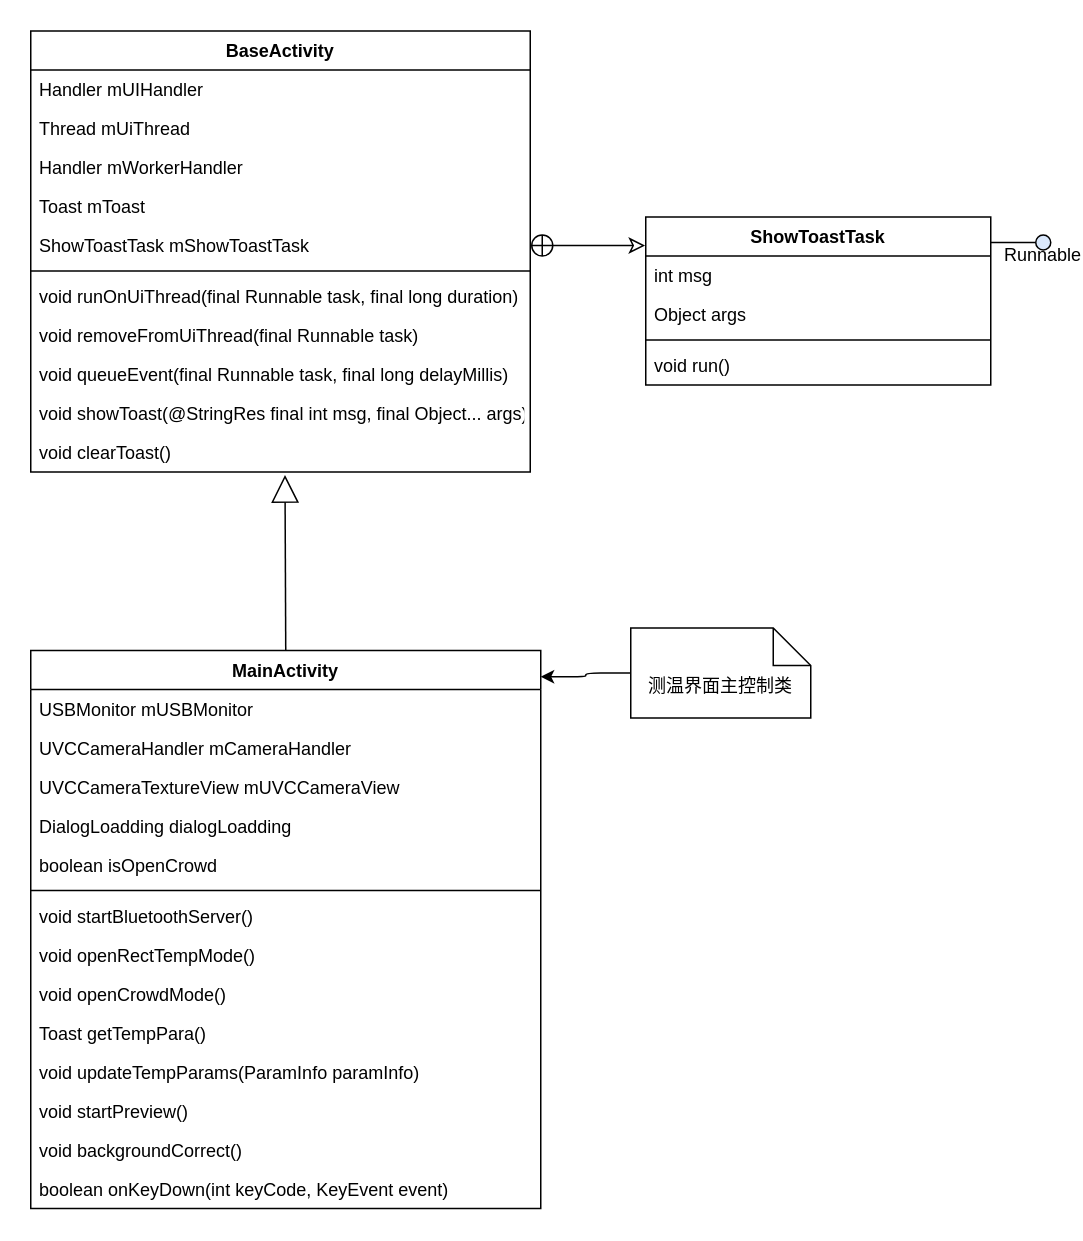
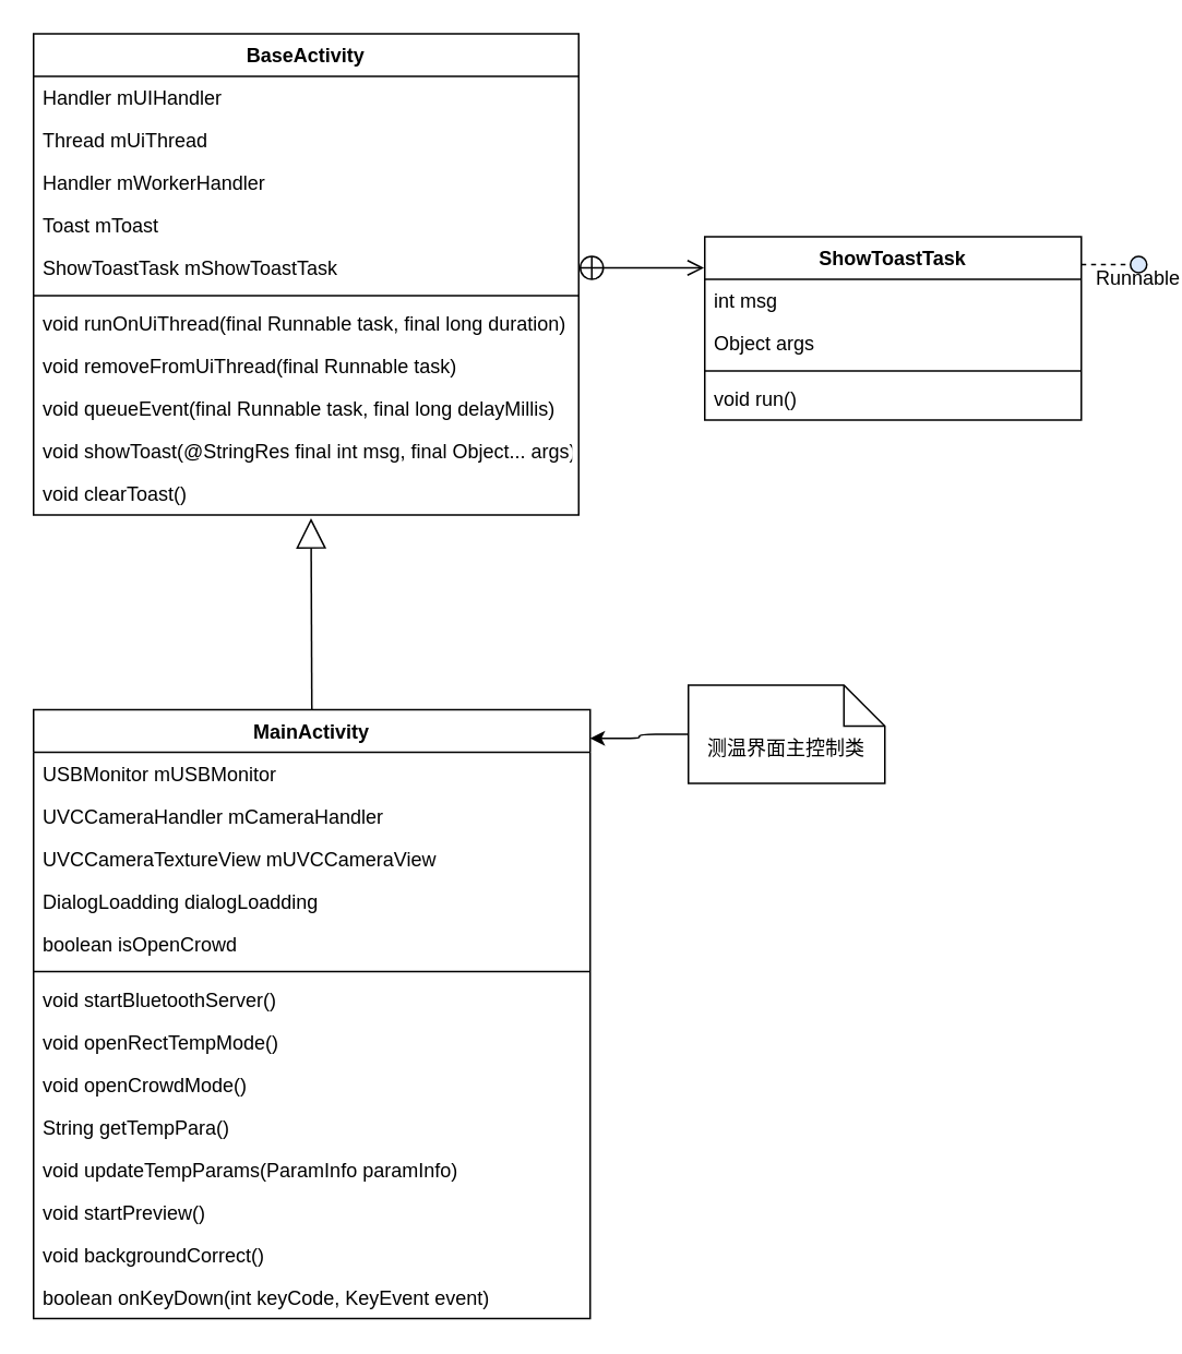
  <mxCell id="0" />
  <mxCell id="1" parent="0" />
  <mxCell id="2" value="MainActivity" style="swimlane;fontStyle=1;align=center;verticalAlign=top;childLayout=stackLayout;horizontal=1;startSize=26;horizontalStack=0;resizeParent=1;resizeParentMax=0;resizeLast=0;collapsible=1;marginBottom=0;" vertex="1" parent="1"><mxGeometry x="20" y="433" width="340" height="372" as="geometry" /></mxCell>
  <mxCell id="3" value="USBMonitor mUSBMonitor" style="text;strokeColor=none;fillColor=none;align=left;verticalAlign=top;spacingLeft=4;spacingRight=4;overflow=hidden;rotatable=0;points=[[0,0.5],[1,0.5]];portConstraint=eastwest;" vertex="1" parent="2"><mxGeometry y="26" width="340" height="26" as="geometry" /></mxCell>
  <mxCell id="4" value="UVCCameraHandler mCameraHandler" style="text;strokeColor=none;fillColor=none;align=left;verticalAlign=top;spacingLeft=4;spacingRight=4;overflow=hidden;rotatable=0;points=[[0,0.5],[1,0.5]];portConstraint=eastwest;" vertex="1" parent="2"><mxGeometry y="52" width="340" height="26" as="geometry" /></mxCell>
  <mxCell id="5" value="UVCCameraTextureView mUVCCameraView" style="text;strokeColor=none;fillColor=none;align=left;verticalAlign=top;spacingLeft=4;spacingRight=4;overflow=hidden;rotatable=0;points=[[0,0.5],[1,0.5]];portConstraint=eastwest;" vertex="1" parent="2"><mxGeometry y="78" width="340" height="26" as="geometry" /></mxCell>
  <mxCell id="6" value="DialogLoadding dialogLoadding" style="text;strokeColor=none;fillColor=none;align=left;verticalAlign=top;spacingLeft=4;spacingRight=4;overflow=hidden;rotatable=0;points=[[0,0.5],[1,0.5]];portConstraint=eastwest;" vertex="1" parent="2"><mxGeometry y="104" width="340" height="26" as="geometry" /></mxCell>
  <mxCell id="7" value="boolean isOpenCrowd" style="text;strokeColor=none;fillColor=none;align=left;verticalAlign=top;spacingLeft=4;spacingRight=4;overflow=hidden;rotatable=0;points=[[0,0.5],[1,0.5]];portConstraint=eastwest;" vertex="1" parent="2"><mxGeometry y="130" width="340" height="26" as="geometry" /></mxCell>
  <mxCell id="8" value="" style="line;strokeWidth=1;fillColor=none;align=left;verticalAlign=middle;spacingTop=-1;spacingLeft=3;spacingRight=3;rotatable=0;labelPosition=right;points=[];portConstraint=eastwest;" vertex="1" parent="2"><mxGeometry y="156" width="340" height="8" as="geometry" /></mxCell>
  <mxCell id="9" value="void startBluetoothServer()" style="text;strokeColor=none;fillColor=none;align=left;verticalAlign=top;spacingLeft=4;spacingRight=4;overflow=hidden;rotatable=0;points=[[0,0.5],[1,0.5]];portConstraint=eastwest;" vertex="1" parent="2"><mxGeometry y="164" width="340" height="26" as="geometry" /></mxCell>
  <mxCell id="10" value="void openRectTempMode()" style="text;strokeColor=none;fillColor=none;align=left;verticalAlign=top;spacingLeft=4;spacingRight=4;overflow=hidden;rotatable=0;points=[[0,0.5],[1,0.5]];portConstraint=eastwest;" vertex="1" parent="2"><mxGeometry y="190" width="340" height="26" as="geometry" /></mxCell>
  <mxCell id="11" value="void openCrowdMode()" style="text;strokeColor=none;fillColor=none;align=left;verticalAlign=top;spacingLeft=4;spacingRight=4;overflow=hidden;rotatable=0;points=[[0,0.5],[1,0.5]];portConstraint=eastwest;" vertex="1" parent="2"><mxGeometry y="216" width="340" height="26" as="geometry" /></mxCell>
- <mxCell id="12" value="Toast getTempPara()" style="text;strokeColor=none;fillColor=none;align=left;verticalAlign=top;spacingLeft=4;spacingRight=4;overflow=hidden;rotatable=0;points=[[0,0.5],[1,0.5]];portConstraint=eastwest;" vertex="1" parent="2"><mxGeometry y="242" width="340" height="26" as="geometry" /></mxCell>
+ <mxCell id="12" value="String getTempPara()" style="text;strokeColor=none;fillColor=none;align=left;verticalAlign=top;spacingLeft=4;spacingRight=4;overflow=hidden;rotatable=0;points=[[0,0.5],[1,0.5]];portConstraint=eastwest;" vertex="1" parent="2"><mxGeometry y="242" width="340" height="26" as="geometry" /></mxCell>
  <mxCell id="13" value="void updateTempParams(ParamInfo paramInfo)" style="text;strokeColor=none;fillColor=none;align=left;verticalAlign=top;spacingLeft=4;spacingRight=4;overflow=hidden;rotatable=0;points=[[0,0.5],[1,0.5]];portConstraint=eastwest;" vertex="1" parent="2"><mxGeometry y="268" width="340" height="26" as="geometry" /></mxCell>
  <mxCell id="14" value="void startPreview()" style="text;strokeColor=none;fillColor=none;align=left;verticalAlign=top;spacingLeft=4;spacingRight=4;overflow=hidden;rotatable=0;points=[[0,0.5],[1,0.5]];portConstraint=eastwest;" vertex="1" parent="2"><mxGeometry y="294" width="340" height="26" as="geometry" /></mxCell>
  <mxCell id="15" value="void backgroundCorrect()" style="text;strokeColor=none;fillColor=none;align=left;verticalAlign=top;spacingLeft=4;spacingRight=4;overflow=hidden;rotatable=0;points=[[0,0.5],[1,0.5]];portConstraint=eastwest;" vertex="1" parent="2"><mxGeometry y="320" width="340" height="26" as="geometry" /></mxCell>
  <mxCell id="16" value="boolean onKeyDown(int keyCode, KeyEvent event)" style="text;strokeColor=none;fillColor=none;align=left;verticalAlign=top;spacingLeft=4;spacingRight=4;overflow=hidden;rotatable=0;points=[[0,0.5],[1,0.5]];portConstraint=eastwest;" vertex="1" parent="2"><mxGeometry y="346" width="340" height="26" as="geometry" /></mxCell>
  <mxCell id="17" value="BaseActivity" style="swimlane;fontStyle=1;align=center;verticalAlign=top;childLayout=stackLayout;horizontal=1;startSize=26;horizontalStack=0;resizeParent=1;resizeParentMax=0;resizeLast=0;collapsible=1;marginBottom=0;" vertex="1" parent="1"><mxGeometry x="20" y="20" width="333" height="294" as="geometry" /></mxCell>
  <mxCell id="18" value="Handler mUIHandler" style="text;strokeColor=none;fillColor=none;align=left;verticalAlign=top;spacingLeft=4;spacingRight=4;overflow=hidden;rotatable=0;points=[[0,0.5],[1,0.5]];portConstraint=eastwest;" vertex="1" parent="17"><mxGeometry y="26" width="333" height="26" as="geometry" /></mxCell>
  <mxCell id="19" value="Thread mUiThread" style="text;strokeColor=none;fillColor=none;align=left;verticalAlign=top;spacingLeft=4;spacingRight=4;overflow=hidden;rotatable=0;points=[[0,0.5],[1,0.5]];portConstraint=eastwest;" vertex="1" parent="17"><mxGeometry y="52" width="333" height="26" as="geometry" /></mxCell>
  <mxCell id="20" value="Handler mWorkerHandler" style="text;strokeColor=none;fillColor=none;align=left;verticalAlign=top;spacingLeft=4;spacingRight=4;overflow=hidden;rotatable=0;points=[[0,0.5],[1,0.5]];portConstraint=eastwest;" vertex="1" parent="17"><mxGeometry y="78" width="333" height="26" as="geometry" /></mxCell>
  <mxCell id="21" value="Toast mToast" style="text;strokeColor=none;fillColor=none;align=left;verticalAlign=top;spacingLeft=4;spacingRight=4;overflow=hidden;rotatable=0;points=[[0,0.5],[1,0.5]];portConstraint=eastwest;" vertex="1" parent="17"><mxGeometry y="104" width="333" height="26" as="geometry" /></mxCell>
  <mxCell id="22" value="ShowToastTask mShowToastTask" style="text;strokeColor=none;fillColor=none;align=left;verticalAlign=top;spacingLeft=4;spacingRight=4;overflow=hidden;rotatable=0;points=[[0,0.5],[1,0.5]];portConstraint=eastwest;" vertex="1" parent="17"><mxGeometry y="130" width="333" height="26" as="geometry" /></mxCell>
  <mxCell id="23" value="" style="line;strokeWidth=1;fillColor=none;align=left;verticalAlign=middle;spacingTop=-1;spacingLeft=3;spacingRight=3;rotatable=0;labelPosition=right;points=[];portConstraint=eastwest;" vertex="1" parent="17"><mxGeometry y="156" width="333" height="8" as="geometry" /></mxCell>
  <mxCell id="24" value="void runOnUiThread(final Runnable task, final long duration)" style="text;strokeColor=none;fillColor=none;align=left;verticalAlign=top;spacingLeft=4;spacingRight=4;overflow=hidden;rotatable=0;points=[[0,0.5],[1,0.5]];portConstraint=eastwest;" vertex="1" parent="17"><mxGeometry y="164" width="333" height="26" as="geometry" /></mxCell>
  <mxCell id="25" value="void removeFromUiThread(final Runnable task)" style="text;strokeColor=none;fillColor=none;align=left;verticalAlign=top;spacingLeft=4;spacingRight=4;overflow=hidden;rotatable=0;points=[[0,0.5],[1,0.5]];portConstraint=eastwest;" vertex="1" parent="17"><mxGeometry y="190" width="333" height="26" as="geometry" /></mxCell>
  <mxCell id="26" value="void queueEvent(final Runnable task, final long delayMillis)" style="text;strokeColor=none;fillColor=none;align=left;verticalAlign=top;spacingLeft=4;spacingRight=4;overflow=hidden;rotatable=0;points=[[0,0.5],[1,0.5]];portConstraint=eastwest;" vertex="1" parent="17"><mxGeometry y="216" width="333" height="26" as="geometry" /></mxCell>
  <mxCell id="27" value="void showToast(@StringRes final int msg, final Object... args)" style="text;strokeColor=none;fillColor=none;align=left;verticalAlign=top;spacingLeft=4;spacingRight=4;overflow=hidden;rotatable=0;points=[[0,0.5],[1,0.5]];portConstraint=eastwest;" vertex="1" parent="17"><mxGeometry y="242" width="333" height="26" as="geometry" /></mxCell>
  <mxCell id="28" value="void clearToast()" style="text;strokeColor=none;fillColor=none;align=left;verticalAlign=top;spacingLeft=4;spacingRight=4;overflow=hidden;rotatable=0;points=[[0,0.5],[1,0.5]];portConstraint=eastwest;" vertex="1" parent="17"><mxGeometry y="268" width="333" height="26" as="geometry" /></mxCell>
  <mxCell id="29" value="ShowToastTask" style="swimlane;fontStyle=1;align=center;verticalAlign=top;childLayout=stackLayout;horizontal=1;startSize=26;horizontalStack=0;resizeParent=1;resizeParentMax=0;resizeLast=0;collapsible=1;marginBottom=0;" vertex="1" parent="1"><mxGeometry x="430" y="144" width="230" height="112" as="geometry" /></mxCell>
  <mxCell id="30" value="int msg" style="text;strokeColor=none;fillColor=none;align=left;verticalAlign=top;spacingLeft=4;spacingRight=4;overflow=hidden;rotatable=0;points=[[0,0.5],[1,0.5]];portConstraint=eastwest;" vertex="1" parent="29"><mxGeometry y="26" width="230" height="26" as="geometry" /></mxCell>
  <mxCell id="31" value="Object args" style="text;strokeColor=none;fillColor=none;align=left;verticalAlign=top;spacingLeft=4;spacingRight=4;overflow=hidden;rotatable=0;points=[[0,0.5],[1,0.5]];portConstraint=eastwest;" vertex="1" parent="29"><mxGeometry y="52" width="230" height="26" as="geometry" /></mxCell>
  <mxCell id="32" value="" style="line;strokeWidth=1;fillColor=none;align=left;verticalAlign=middle;spacingTop=-1;spacingLeft=3;spacingRight=3;rotatable=0;labelPosition=right;points=[];portConstraint=eastwest;" vertex="1" parent="29"><mxGeometry y="78" width="230" height="8" as="geometry" /></mxCell>
  <mxCell id="33" value="void run()" style="text;strokeColor=none;fillColor=none;align=left;verticalAlign=top;spacingLeft=4;spacingRight=4;overflow=hidden;rotatable=0;points=[[0,0.5],[1,0.5]];portConstraint=eastwest;" vertex="1" parent="29"><mxGeometry y="86" width="230" height="26" as="geometry" /></mxCell>
- <mxCell id="34" value="" style="endArrow=classic;startArrow=circlePlus;endFill=0;startFill=0;endSize=8;html=1;exitX=1;exitY=0.5;exitDx=0;exitDy=0;entryX=-0.002;entryY=0.17;entryDx=0;entryDy=0;entryPerimeter=0;" edge="1" parent="1" source="22" target="29"><mxGeometry width="160" relative="1" as="geometry"><mxPoint x="390" y="123" as="sourcePoint" /><mxPoint x="550" y="123" as="targetPoint" /></mxGeometry></mxCell>
- <mxCell id="35" value="" style="rounded=0;orthogonalLoop=1;jettySize=auto;html=1;endArrow=none;endFill=0;exitX=1;exitY=0.152;exitDx=0;exitDy=0;exitPerimeter=0;" edge="1" parent="1" source="29" target="36"><mxGeometry relative="1" as="geometry"><mxPoint x="660" y="134" as="sourcePoint" /></mxGeometry></mxCell>
+ <mxCell id="34" value="" style="endArrow=open;startArrow=circlePlus;endFill=0;startFill=0;endSize=8;html=1;exitX=1;exitY=0.5;exitDx=0;exitDy=0;entryX=-0.002;entryY=0.17;entryDx=0;entryDy=0;entryPerimeter=0;" edge="1" parent="1" source="22" target="29"><mxGeometry width="160" relative="1" as="geometry"><mxPoint x="390" y="123" as="sourcePoint" /><mxPoint x="550" y="123" as="targetPoint" /></mxGeometry></mxCell>
+ <mxCell id="35" value="" style="rounded=0;orthogonalLoop=1;jettySize=auto;html=1;endArrow=none;endFill=0;exitX=1;exitY=0.152;exitDx=0;exitDy=0;exitPerimeter=0;dashed=1;" edge="1" parent="1" source="29" target="36"><mxGeometry relative="1" as="geometry"><mxPoint x="660" y="134" as="sourcePoint" /></mxGeometry></mxCell>
  <mxCell id="36" value="Runnable" style="ellipse;whiteSpace=wrap;html=1;fontFamily=Helvetica;fontSize=12;fontColor=#000000;align=center;strokeColor=#000000;fillColor=#dae8fc;points=[];aspect=fixed;resizable=0;rounded=0;sketch=0;verticalAlign=top;" vertex="1" parent="1"><mxGeometry x="690" y="156" width="10" height="10" as="geometry" /></mxCell>
  <mxCell id="37" value="" style="endArrow=block;endSize=16;endFill=0;html=1;entryX=0.509;entryY=1.077;entryDx=0;entryDy=0;entryPerimeter=0;exitX=0.5;exitY=0;exitDx=0;exitDy=0;" edge="1" parent="1" source="2" target="28"><mxGeometry width="160" relative="1" as="geometry"><mxPoint x="140" y="343" as="sourcePoint" /><mxPoint x="300" y="343" as="targetPoint" /></mxGeometry></mxCell>
  <mxCell id="38" style="edgeStyle=orthogonalEdgeStyle;curved=0;rounded=1;sketch=0;orthogonalLoop=1;jettySize=auto;html=1;entryX=1;entryY=0.047;entryDx=0;entryDy=0;entryPerimeter=0;" edge="1" parent="1" source="39" target="2"><mxGeometry relative="1" as="geometry" /></mxCell>
  <mxCell id="39" value="测温界面主控制类" style="shape=note2;boundedLbl=1;whiteSpace=wrap;html=1;size=25;verticalAlign=top;align=center;rounded=0;sketch=0;" vertex="1" parent="1"><mxGeometry x="420" y="418" width="120" height="60" as="geometry" /></mxCell>
